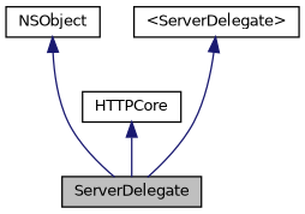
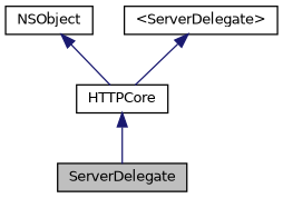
  digraph {
    node [color=black fillcolor=white fontname=Helvetica fontsize=10 shape=record style=filled]
    edge [color=midnightblue dir=back fontname=Helvetica fontsize=10 labelfontname=Helvetica labelfontsize=10 style=solid]
    n1 [fillcolor=grey75 fontcolor=black height=0.2 label=ServerDelegate width=0.4]
    n2 [height=0.2 label=HTTPCore width=0.4]
    n3 [height=0.2 label=NSObject width=0.4]
    n4 [height=0.2 label="\<ServerDelegate\>" width=0.4]
    n2 -> n1
-   n3 -> n1
-   n4 -> n1
+   n3 -> n2
+   n4 -> n2
  }
